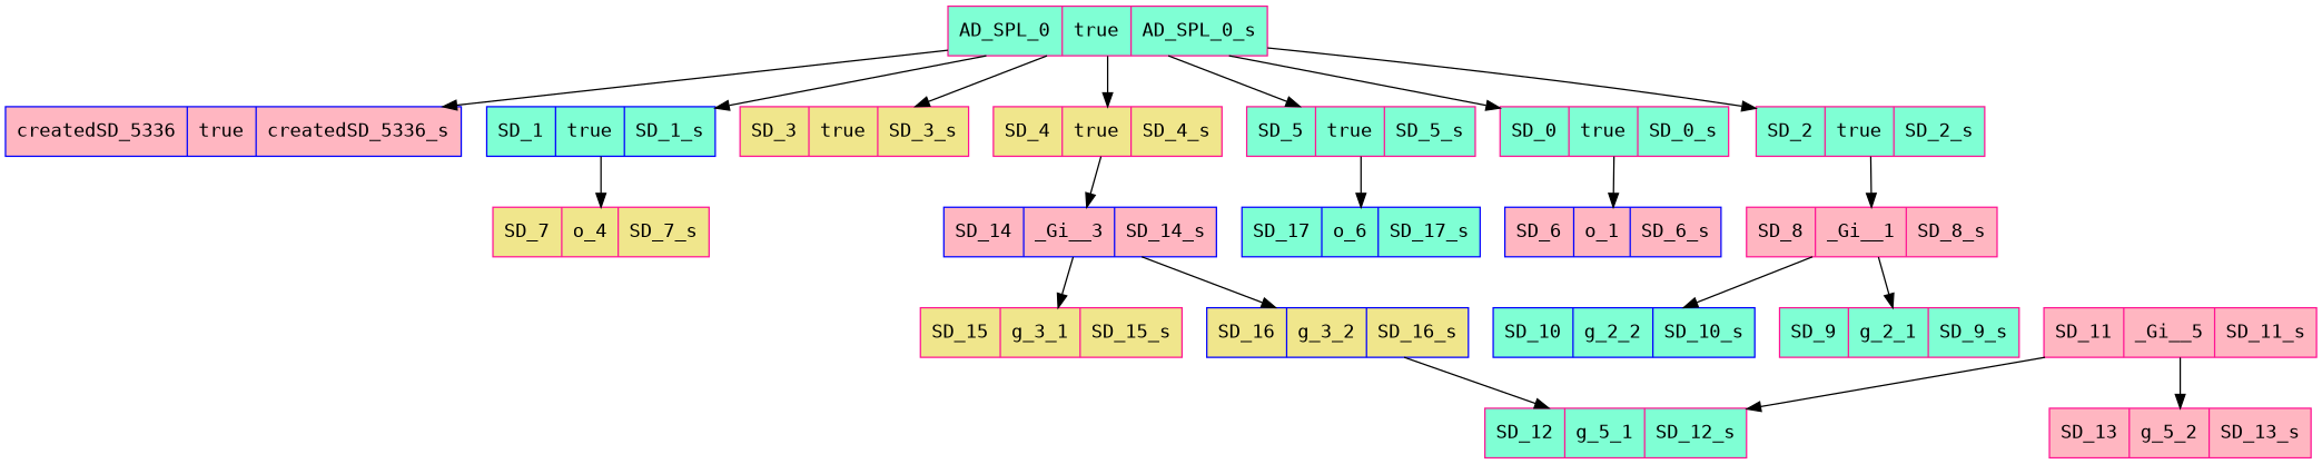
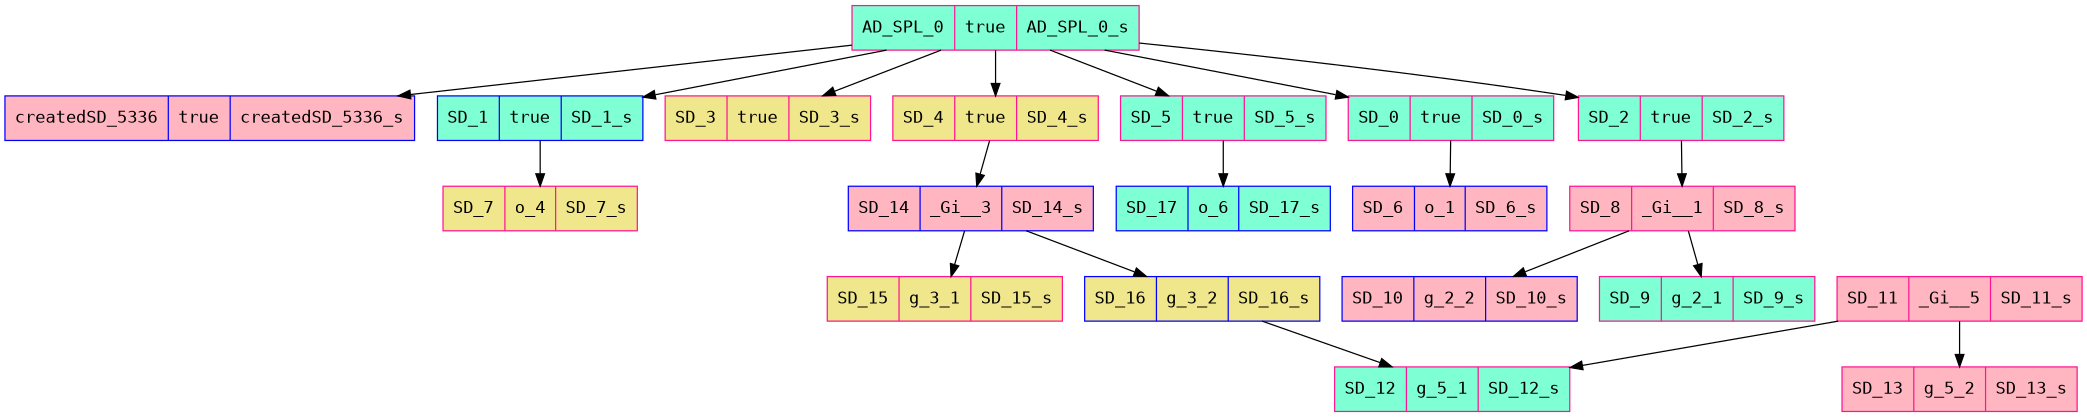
  digraph {
    fontname="DejaVu Sans Mono"
    node [color=deeppink fillcolor=aquamarine fontname="DejaVu Sans Mono" shape=record style=filled]
    edge [fontname="DejaVu Sans Mono"]
    n1 [label="{{AD_SPL_0|true|AD_SPL_0_s}}"]
    n2 [color=blue fillcolor=lightpink label="{{createdSD_5336|true|createdSD_5336_s}}"]
    n3 [color=blue label="{{SD_1|true|SD_1_s}}"]
    n4 [fillcolor=khaki label="{{SD_3|true|SD_3_s}}"]
    n5 [fillcolor=khaki label="{{SD_4|true|SD_4_s}}"]
    n6 [label="{{SD_5|true|SD_5_s}}"]
    n7 [label="{{SD_0|true|SD_0_s}}"]
    n8 [label="{{SD_2|true|SD_2_s}}"]
    n9 [fillcolor=khaki label="{{SD_7|o_4|SD_7_s}}"]
    n10 [color=blue fillcolor=lightpink label="{{SD_14|_Gi__3|SD_14_s}}"]
    n11 [color=blue label="{{SD_17|o_6|SD_17_s}}"]
    n12 [color=blue fillcolor=lightpink label="{{SD_6|o_1|SD_6_s}}"]
    n13 [fillcolor=lightpink label="{{SD_8|_Gi__1|SD_8_s}}"]
    n14 [fillcolor=lightpink label="{{SD_11|_Gi__5|SD_11_s}}"]
    n15 [label="{{SD_12|g_5_1|SD_12_s}}"]
    n16 [fillcolor=lightpink label="{{SD_13|g_5_2|SD_13_s}}"]
    n17 [fillcolor=khaki label="{{SD_15|g_3_1|SD_15_s}}"]
    n18 [color=blue fillcolor=khaki label="{{SD_16|g_3_2|SD_16_s}}"]
-   n19 [color=blue label="{{SD_10|g_2_2|SD_10_s}}"]
+   n19 [color=blue fillcolor=lightpink label="{{SD_10|g_2_2|SD_10_s}}"]
    n20 [label="{{SD_9|g_2_1|SD_9_s}}"]
    n1 -> n2
    n1 -> n3
    n1 -> n4
    n1 -> n5
    n1 -> n6
    n1 -> n7
    n1 -> n8
    n3 -> n9
    n5 -> n10
    n6 -> n11
    n7 -> n12
    n8 -> n13
    n10 -> n17
    n10 -> n18
    n13 -> n19
    n13 -> n20
    n14 -> n15
    n14 -> n16
    n18 -> n15
  }
